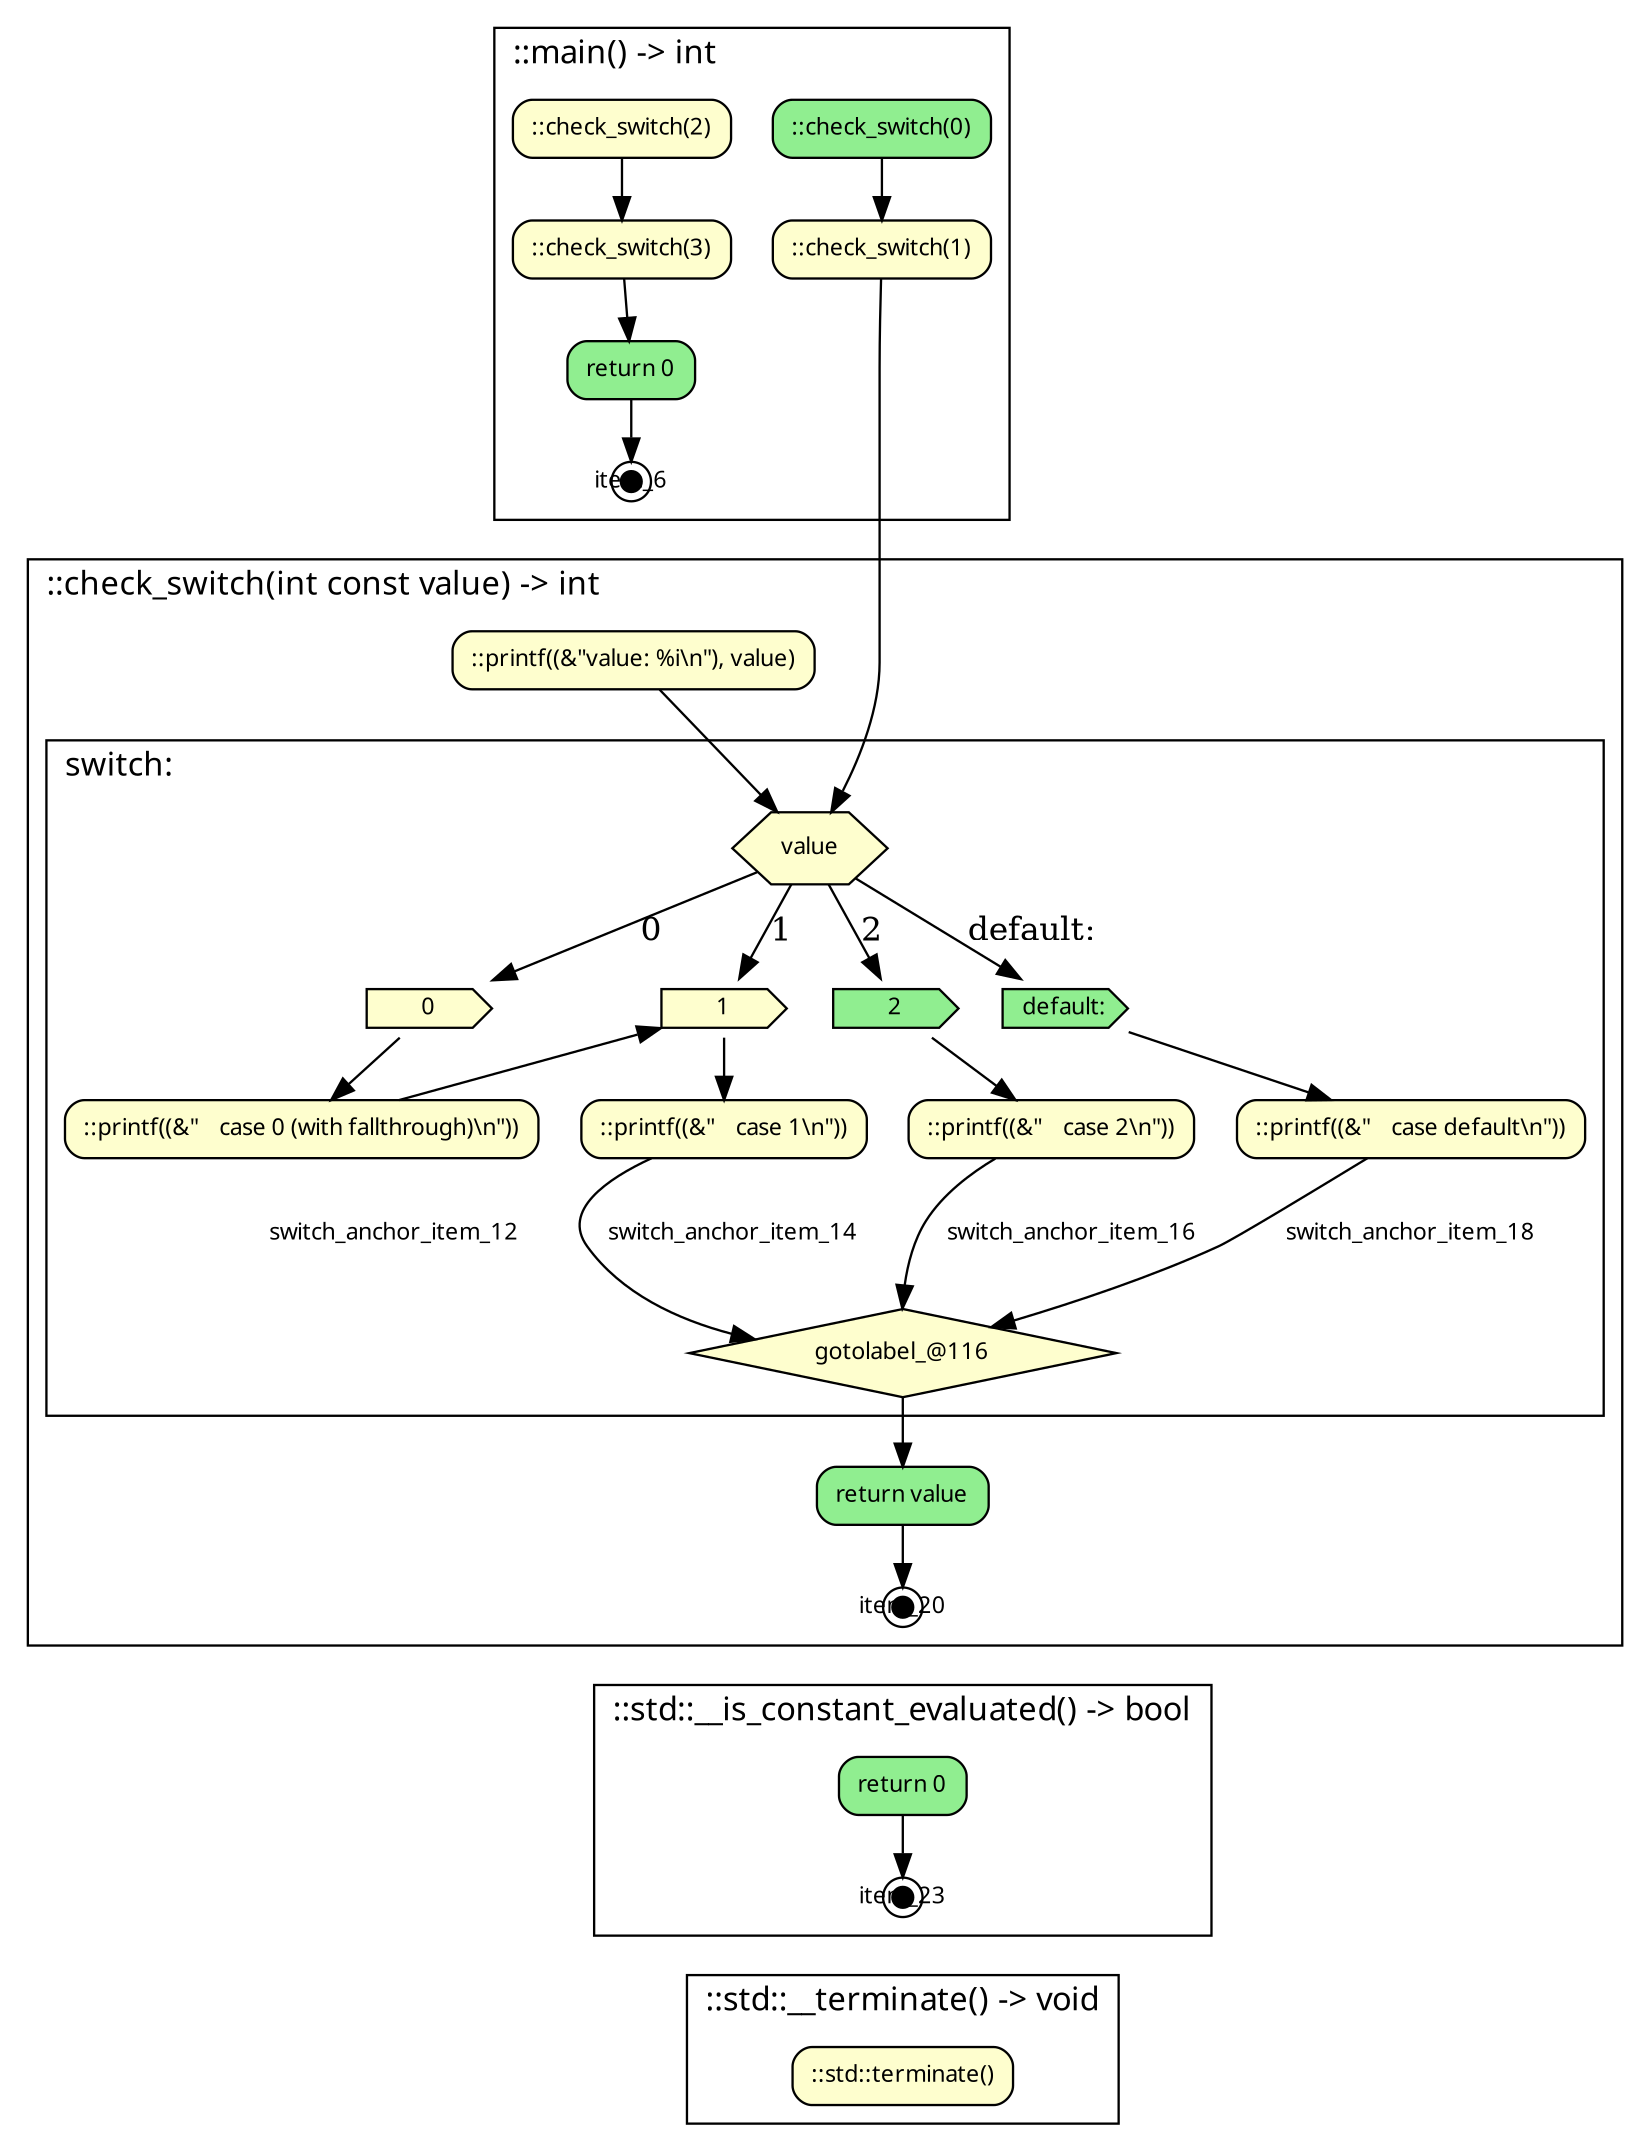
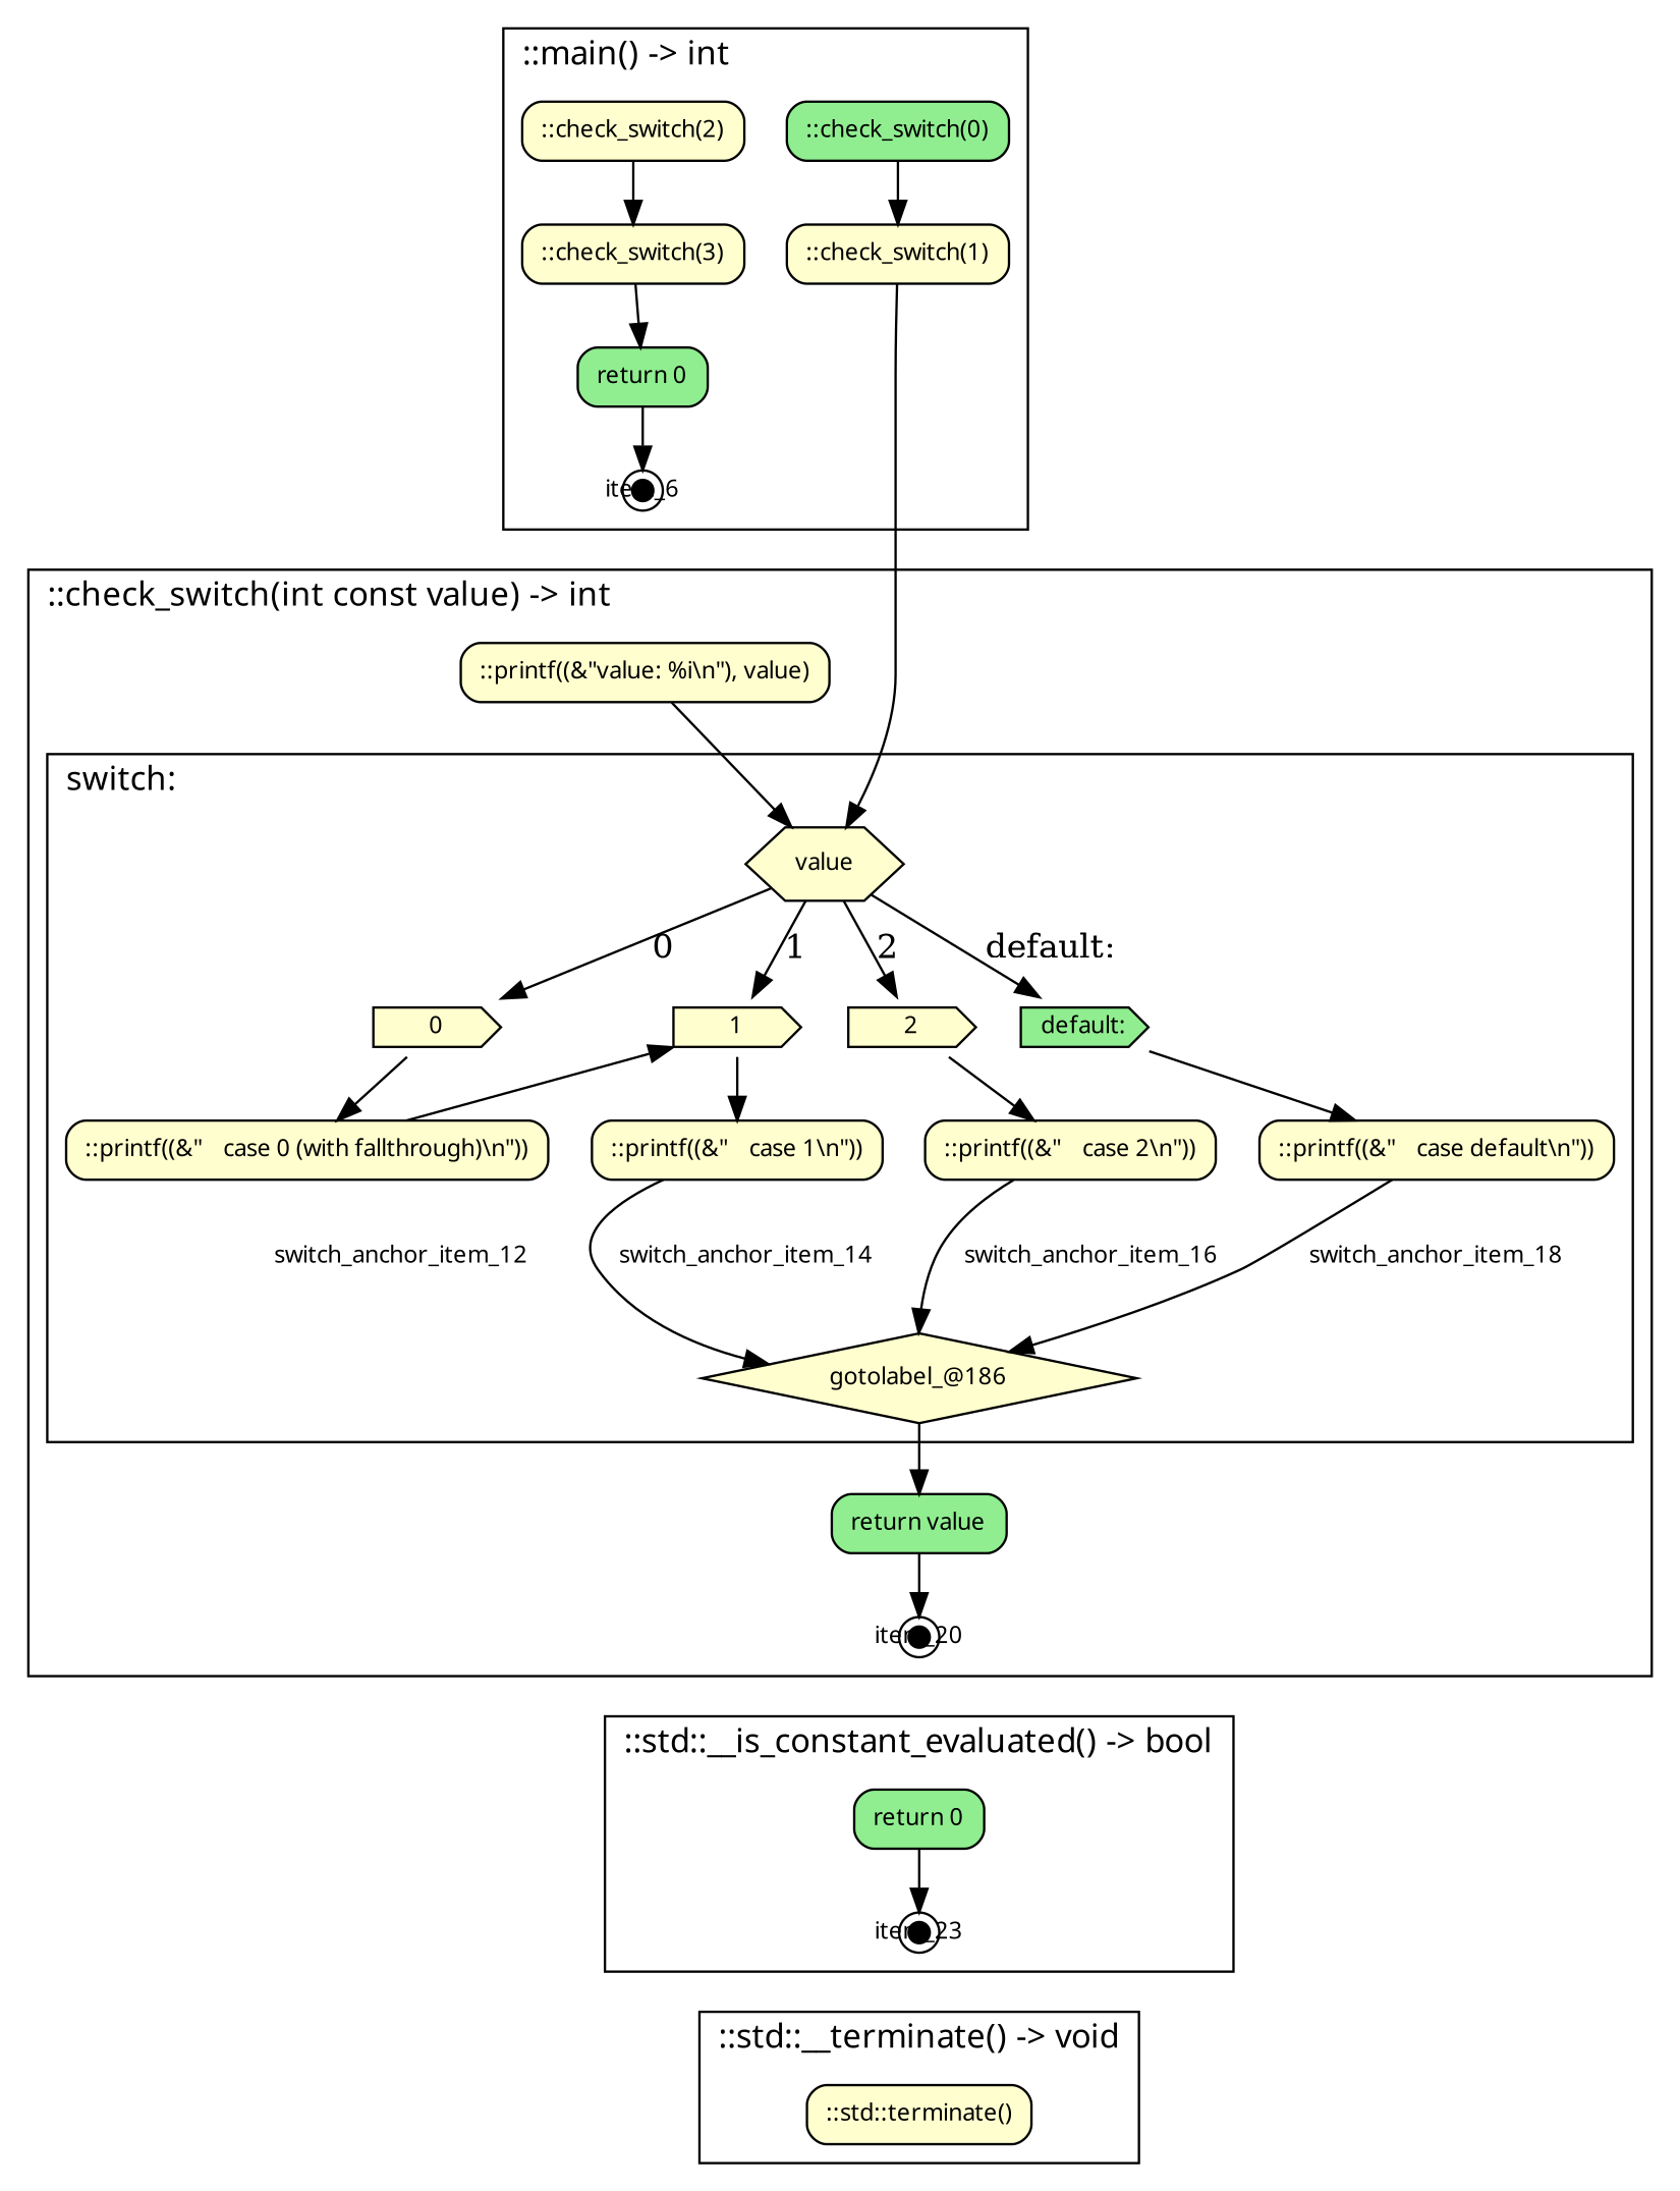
  digraph {
    fontname="SansSerif,sans-serif"
    labeljust=l
    nojustify=true
    ranksep=0.35
    node [fillcolor="#fefece" fontname="SansSerif,sans-serif" fontsize=10 shape=box style="filled, rounded"]
    n1 [fillcolor=lightgreen height=0.35 label="::check_switch(0)"]
    n2 [height=0.35 label="::check_switch(1)"]
    n3 [height=0.35 label="::check_switch(2)"]
    n4 [height=0.35 label="::check_switch(3)"]
    n5 [fillcolor=lightgreen height=0.35 label="return 0"]
    item_6 [fillcolor=black fixedsize=true height=0.12 shape=doublecircle width=0.12]
    n7 [height=0.35 label=0 shape=cds style=filled]
    n8 [height=0.35 label=1 shape=cds style=filled]
-   n9 [fillcolor=lightgreen height=0.35 label=2 shape=cds style=filled]
+   n9 [height=0.35 label=2 shape=cds style=filled]
    n10 [fillcolor=lightgreen height=0.35 label="default:" shape=cds style=filled]
    switch_anchor_item_12 [height=0.0 margin=0 shape=none width=0.0 style=""]
    switch_anchor_item_14 [height=0.0 margin=0 shape=none width=0.0 style=""]
    switch_anchor_item_16 [height=0.0 margin=0 shape=none width=0.0 style=""]
    switch_anchor_item_18 [height=0.0 margin=0 shape=none width=0.0 style=""]
    n15 [height=0.35 label=value ordering=out shape=hexagon style=filled]
    n16 [height=0.35 label="::printf((&\"    case 0 (with fallthrough)\\n\"))"]
    n17 [height=0.35 label="::printf((&\"    case 1\\n\"))"]
    n18 [height=0.35 label="::printf((&\"    case 2\\n\"))"]
    n19 [height=0.35 label="::printf((&\"    case default\\n\"))"]
-   "gotolabel_@116" [height=0.2 ordering=in shape=diamond style=filled width=0.2]
+   "gotolabel_@116" [height=0.2 ordering=in shape=diamond style=filled width=0.2 label="gotolabel_@186"]
    n21 [height=0.35 label="::printf((&\"value: %i\\n\"), value)"]
    n22 [fillcolor=lightgreen height=0.35 label="return value"]
    item_20 [fillcolor=black fixedsize=true height=0.12 shape=doublecircle width=0.12]
    n24 [fillcolor=lightgreen height=0.35 label="return 0"]
    item_23 [fillcolor=black fixedsize=true height=0.12 shape=doublecircle width=0.12]
    n26 [height=0.35 label="::std::terminate()"]
    subgraph cluster_1 {
      label="::main() -> int"
      n1
      n2
      n3
      n4
      n5
      item_6
    }
    subgraph cluster_2 {
      label="::check_switch(int const value) -> int"
      n21
      n22
      item_20
      subgraph cluster_3 {
        label="switch:"
        n15
        n16
        n17
        n18
        n19
        "gotolabel_@116"
        subgraph sub_4 {
          label="switch:"
          rank=same
          n7
          n8
          n9
          n10
        }
        subgraph sub_5 {
          label="switch:"
          rank=same
          switch_anchor_item_12
          switch_anchor_item_14
          switch_anchor_item_16
          switch_anchor_item_18
        }
      }
    }
    subgraph cluster_6 {
      label="::std::__is_constant_evaluated() -> bool"
      n24
      item_23
    }
    subgraph cluster_7 {
      label="::std::__terminate() -> void"
      n26
    }
    n1 -> n2
    n2 -> n15
    n3 -> n4
    n4 -> n5
    n5 -> item_6
    item_6 -> n21 [style=invis]
    n7 -> n16
    n8 -> n17
    n9 -> n18
    n10 -> n19
    switch_anchor_item_12 -> switch_anchor_item_14 [style=invis]
    switch_anchor_item_12 -> "gotolabel_@116" [style=invis]
    switch_anchor_item_14 -> switch_anchor_item_16 [style=invis]
    switch_anchor_item_14 -> "gotolabel_@116" [style=invis]
    switch_anchor_item_16 -> switch_anchor_item_18 [style=invis]
    switch_anchor_item_16 -> "gotolabel_@116" [style=invis]
    switch_anchor_item_18 -> "gotolabel_@116" [style=invis]
    n15 -> n7 [label=0]
    n15 -> n8 [label=1]
    n15 -> n9 [label=2]
    n15 -> n10 [label="default:"]
    n16 -> n8
    n16 -> switch_anchor_item_12 [style=invis]
    n17 -> switch_anchor_item_14 [style=invis]
    n17 -> "gotolabel_@116"
    n18 -> switch_anchor_item_16 [style=invis]
    n18 -> "gotolabel_@116"
    n19 -> switch_anchor_item_18 [style=invis]
    n19 -> "gotolabel_@116"
    "gotolabel_@116" -> n22
    n21 -> n15
    n22 -> item_20
    item_20 -> n24 [style=invis]
    n24 -> item_23
    item_23 -> n26 [style=invis]
  }
